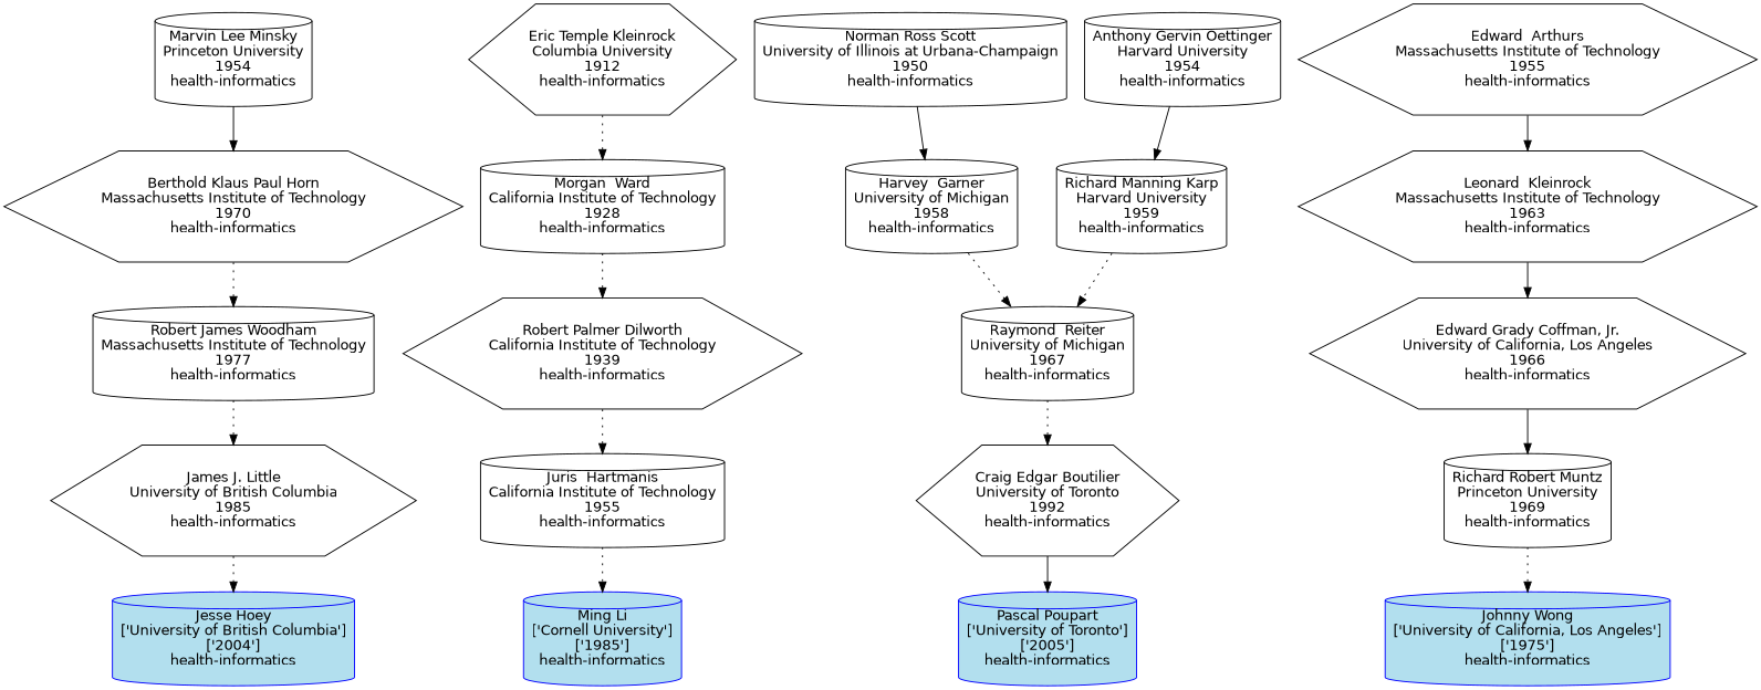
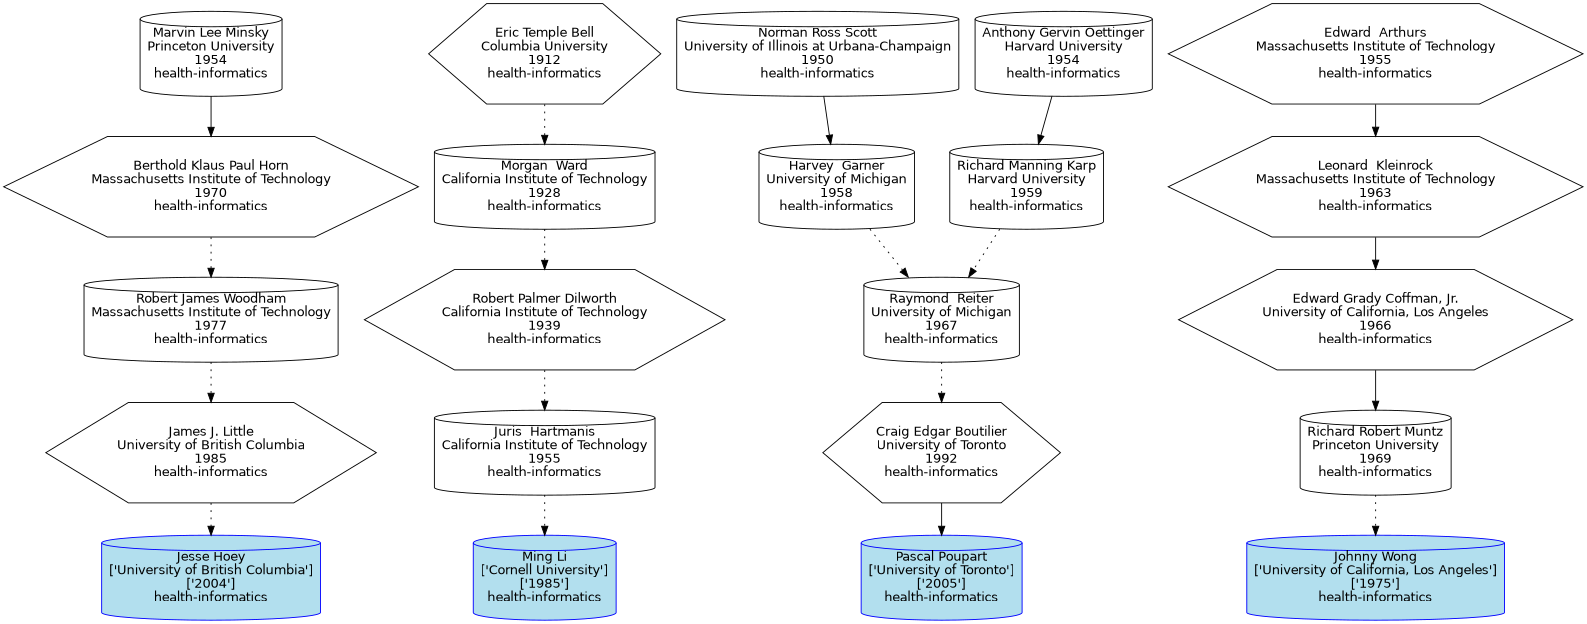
  digraph {
    fontname="DejaVu Sans"
    node [shape=cylinder fontname="DejaVu Sans"]
    edge [style=dotted fontname="DejaVu Sans"]
    n1 [color=blue fillcolor=lightblue2 label="Jesse Hoey\n['University of British Columbia']\n['2004']\nhealth-informatics" style=filled]
    n2 [color=blue fillcolor=lightblue2 label="Ming Li\n['Cornell University']\n['1985']\nhealth-informatics" style=filled]
    n3 [color=blue fillcolor=lightblue2 label="Pascal Poupart\n['University of Toronto']\n['2005']\nhealth-informatics" style=filled]
    n4 [color=blue fillcolor=lightblue2 label="Johnny Wong\n['University of California, Los Angeles']\n['1975']\nhealth-informatics" style=filled]
    n5 [label="James J. Little\nUniversity of British Columbia\n1985\nhealth-informatics" shape=hexagon]
    n6 [label="Juris  Hartmanis\nCalifornia Institute of Technology\n1955\nhealth-informatics"]
    n7 [label="Craig Edgar Boutilier\nUniversity of Toronto\n1992\nhealth-informatics" shape=hexagon]
    n8 [label="Richard Robert Muntz\nPrinceton University\n1969\nhealth-informatics"]
    n9 [label="Robert James Woodham\nMassachusetts Institute of Technology\n1977\nhealth-informatics"]
    n10 [label="Robert Palmer Dilworth\nCalifornia Institute of Technology\n1939\nhealth-informatics" shape=hexagon]
    n11 [label="Raymond  Reiter\nUniversity of Michigan\n1967\nhealth-informatics"]
    n12 [label="Edward Grady Coffman, Jr.\nUniversity of California, Los Angeles\n1966\nhealth-informatics" shape=hexagon]
    n13 [label="Berthold Klaus Paul Horn\nMassachusetts Institute of Technology\n1970\nhealth-informatics" shape=hexagon]
    n14 [label="Morgan  Ward\nCalifornia Institute of Technology\n1928\nhealth-informatics"]
    n15 [label="Harvey  Garner\nUniversity of Michigan\n1958\nhealth-informatics"]
    n16 [label="Richard Manning Karp\nHarvard University\n1959\nhealth-informatics"]
    n17 [label="Leonard  Kleinrock\nMassachusetts Institute of Technology\n1963\nhealth-informatics" shape=hexagon]
    n18 [label="Marvin Lee Minsky\nPrinceton University\n1954\nhealth-informatics"]
-   n19 [label="Eric Temple Kleinrock\nColumbia University\n1912\nhealth-informatics" shape=hexagon]
+   n19 [label="Eric Temple Bell\nColumbia University\n1912\nhealth-informatics" shape=hexagon]
    n20 [label="Norman Ross Scott\nUniversity of Illinois at Urbana-Champaign\n1950\nhealth-informatics"]
    n21 [label="Anthony Gervin Oettinger\nHarvard University\n1954\nhealth-informatics"]
    n22 [label="Edward  Arthurs\nMassachusetts Institute of Technology\n1955\nhealth-informatics" shape=hexagon]
    n5 -> n1
    n6 -> n2
    n7 -> n3 [style=solid]
    n8 -> n4
    n9 -> n5
    n10 -> n6
    n11 -> n7
    n12 -> n8 [style=solid]
    n13 -> n9
    n14 -> n10
    n15 -> n11
    n16 -> n11
    n17 -> n12 [style=solid]
    n18 -> n13 [style=solid]
    n19 -> n14
    n20 -> n15 [style=solid]
    n21 -> n16 [style=solid]
    n22 -> n17 [style=solid]
  }
